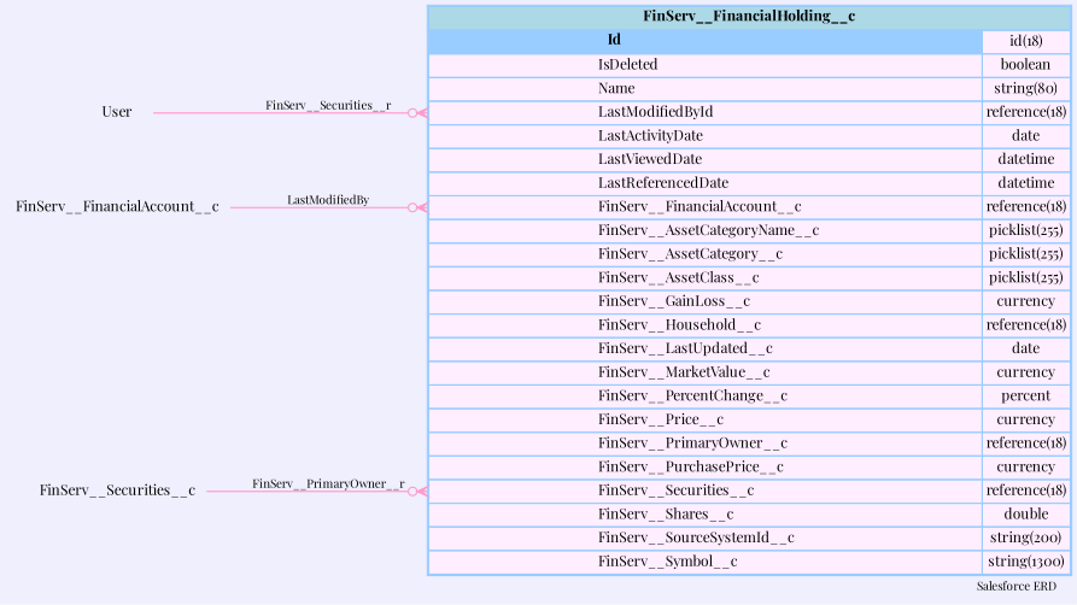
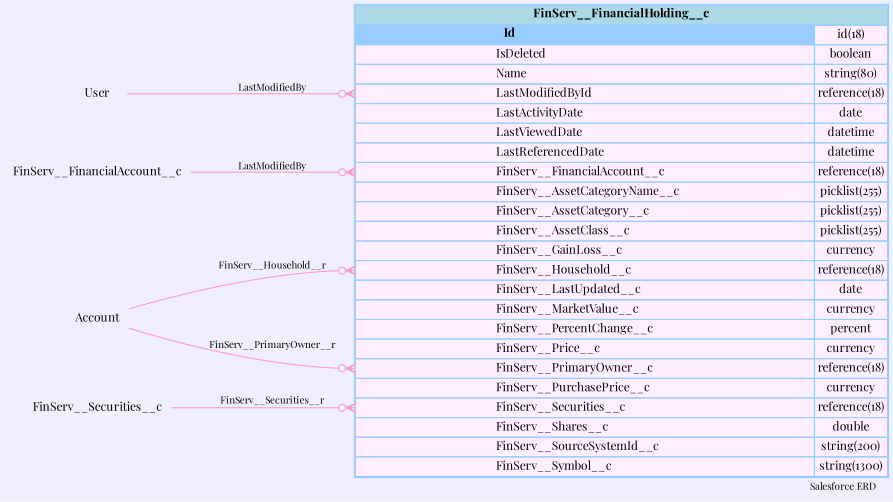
  digraph {
    bgcolor="#efeffd"
    fontname="Playfair Display"
    fontsize=9
    label="Salesforce ERD "
    labeljust=r
    nodesep=0.18
    rankdir=RL
    ranksep=0.46
    node [color="#99ccff" fontname="Playfair Display" fontsize=11 shape=plaintext]
    edge [arrowhead=none arrowsize=0.8 arrowtail=crowodot color="#ff99cc" dir=back fontname="Playfair Display" fontsize=9 headport="Id:e"]
    n1 [label=<                 <table border="1" cellborder="1" cellspacing="0" bgcolor="#ffeeff" >                      <tr><td colspan="3" bgcolor="lightblue"><b>FinServ__FinancialHolding__c</b></td></tr>              <tr>                                         <td  bgcolor="#99ccff" port="Id" align="left">                                            <b>Id</b>                                         </td><td>id(18)</td></tr> <tr>                                          <td port="IsDeleted" align="left">                                          IsDeleted                                        </td><td>boolean</td></tr> <tr>                                          <td port="Name" align="left">                                          Name                                        </td><td>string(80)</td></tr> <tr>                                          <td port="LastModifiedById" align="left">                                          LastModifiedById                                        </td><td>reference(18)</td></tr> <tr>                                          <td port="LastActivityDate" align="left">                                          LastActivityDate                                        </td><td>date</td></tr> <tr>                                          <td port="LastViewedDate" align="left">                                          LastViewedDate                                        </td><td>datetime</td></tr> <tr>                                          <td port="LastReferencedDate" align="left">                                          LastReferencedDate                                        </td><td>datetime</td></tr> <tr>                                          <td port="FinServ__FinancialAccount__c" align="left">                                          FinServ__FinancialAccount__c                                        </td><td>reference(18)</td></tr> <tr>                                          <td port="FinServ__AssetCategoryName__c" align="left">                                          FinServ__AssetCategoryName__c                                        </td><td>picklist(255)</td></tr> <tr>                                          <td port="FinServ__AssetCategory__c" align="left">                                          FinServ__AssetCategory__c                                        </td><td>picklist(255)</td></tr> <tr>                                          <td port="FinServ__AssetClass__c" align="left">                                          FinServ__AssetClass__c                                        </td><td>picklist(255)</td></tr> <tr>                                          <td port="FinServ__GainLoss__c" align="left">                                          FinServ__GainLoss__c                                        </td><td>currency</td></tr> <tr>                                          <td port="FinServ__Household__c" align="left">                                          FinServ__Household__c                                        </td><td>reference(18)</td></tr> <tr>                                          <td port="FinServ__LastUpdated__c" align="left">                                          FinServ__LastUpdated__c                                        </td><td>date</td></tr> <tr>                                          <td port="FinServ__MarketValue__c" align="left">                                          FinServ__MarketValue__c                                        </td><td>currency</td></tr> <tr>                                          <td port="FinServ__PercentChange__c" align="left">                                          FinServ__PercentChange__c                                        </td><td>percent</td></tr> <tr>                                          <td port="FinServ__Price__c" align="left">                                          FinServ__Price__c                                        </td><td>currency</td></tr> <tr>                                          <td port="FinServ__PrimaryOwner__c" align="left">                                          FinServ__PrimaryOwner__c                                        </td><td>reference(18)</td></tr> <tr>                                          <td port="FinServ__PurchasePrice__c" align="left">                                          FinServ__PurchasePrice__c                                        </td><td>currency</td></tr> <tr>                                          <td port="FinServ__Securities__c" align="left">                                          FinServ__Securities__c                                        </td><td>reference(18)</td></tr> <tr>                                          <td port="FinServ__Shares__c" align="left">                                          FinServ__Shares__c                                        </td><td>double</td></tr> <tr>                                          <td port="FinServ__SourceSystemId__c" align="left">                                          FinServ__SourceSystemId__c                                        </td><td>string(200)</td></tr> <tr>                                          <td port="FinServ__Symbol__c" align="left">                                          FinServ__Symbol__c                                        </td><td>string(1300)</td></tr>                             </table>                 > margin=0 shape=none]
    User
    FinServ__FinancialAccount__c
+   Account
    FinServ__Securities__c
-   n1 -> User [label=FinServ__Securities__r tailport="LastModifiedById:w"]
+   n1 -> User [label=LastModifiedBy tailport="LastModifiedById:w"]
    n1 -> FinServ__FinancialAccount__c [label=LastModifiedBy tailport="FinServ__FinancialAccount__c:w"]
-   n1 -> FinServ__Securities__c [label=FinServ__PrimaryOwner__r tailport="FinServ__Securities__c:w"]
+   n1 -> Account [label=FinServ__Household__r tailport="FinServ__Household__c:w"]
+   n1 -> Account [label=FinServ__PrimaryOwner__r tailport="FinServ__PrimaryOwner__c:w"]
+   n1 -> FinServ__Securities__c [label=FinServ__Securities__r tailport="FinServ__Securities__c:w"]
  }
